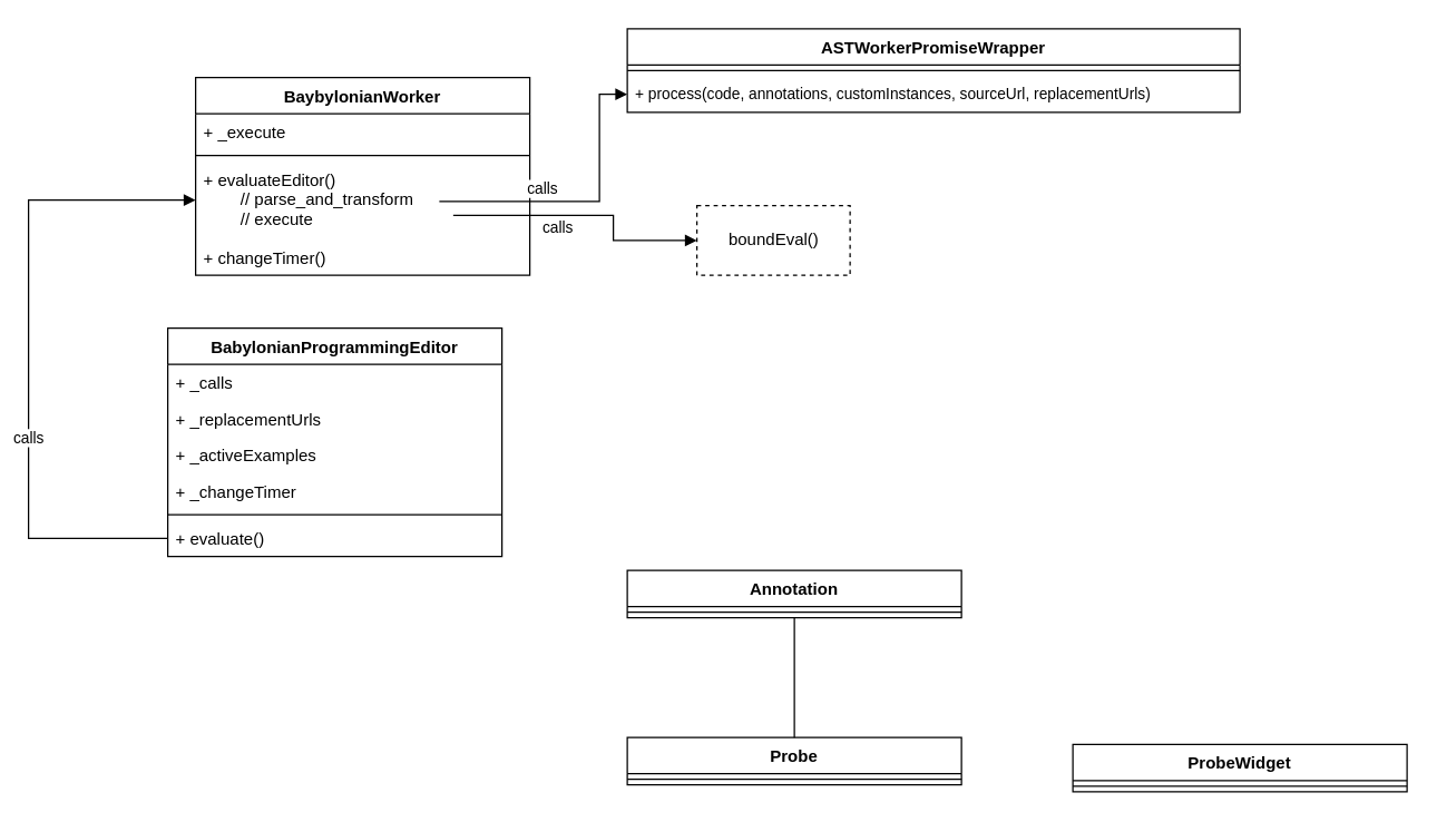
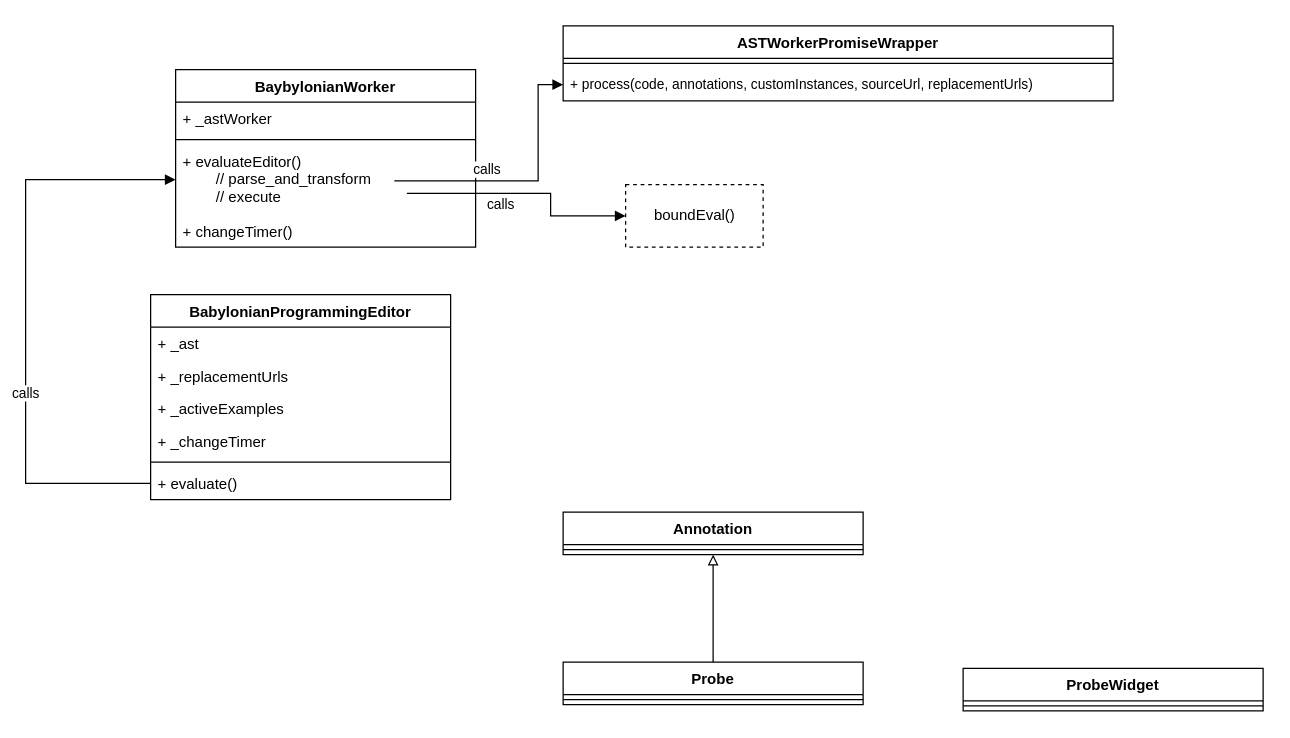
  <mxCell id="0" />
  <mxCell id="1" parent="0" />
  <mxCell id="2" value="BabylonianProgrammingEditor" style="swimlane;fontStyle=1;align=center;verticalAlign=top;childLayout=stackLayout;horizontal=1;startSize=26;horizontalStack=0;resizeParent=1;resizeParentMax=0;resizeLast=0;collapsible=1;marginBottom=0;" vertex="1" parent="1"><mxGeometry x="120" y="235" width="240" height="164" as="geometry" /></mxCell>
- <mxCell id="3" value="+ _calls" style="text;strokeColor=none;fillColor=none;align=left;verticalAlign=top;spacingLeft=4;spacingRight=4;overflow=hidden;rotatable=0;points=[[0,0.5],[1,0.5]];portConstraint=eastwest;" vertex="1" parent="2"><mxGeometry y="26" width="240" height="26" as="geometry" /></mxCell>
+ <mxCell id="3" value="+ _ast" style="text;strokeColor=none;fillColor=none;align=left;verticalAlign=top;spacingLeft=4;spacingRight=4;overflow=hidden;rotatable=0;points=[[0,0.5],[1,0.5]];portConstraint=eastwest;" vertex="1" parent="2"><mxGeometry y="26" width="240" height="26" as="geometry" /></mxCell>
  <mxCell id="4" value="+ _replacementUrls" style="text;strokeColor=none;fillColor=none;align=left;verticalAlign=top;spacingLeft=4;spacingRight=4;overflow=hidden;rotatable=0;points=[[0,0.5],[1,0.5]];portConstraint=eastwest;" vertex="1" parent="2"><mxGeometry y="52" width="240" height="26" as="geometry" /></mxCell>
  <mxCell id="5" value="+ _activeExamples" style="text;strokeColor=none;fillColor=none;align=left;verticalAlign=top;spacingLeft=4;spacingRight=4;overflow=hidden;rotatable=0;points=[[0,0.5],[1,0.5]];portConstraint=eastwest;" vertex="1" parent="2"><mxGeometry y="78" width="240" height="26" as="geometry" /></mxCell>
  <mxCell id="6" value="+ _changeTimer" style="text;strokeColor=none;fillColor=none;align=left;verticalAlign=top;spacingLeft=4;spacingRight=4;overflow=hidden;rotatable=0;points=[[0,0.5],[1,0.5]];portConstraint=eastwest;" vertex="1" parent="2"><mxGeometry y="104" width="240" height="26" as="geometry" /></mxCell>
  <mxCell id="7" value="" style="line;strokeWidth=1;fillColor=none;align=left;verticalAlign=middle;spacingTop=-1;spacingLeft=3;spacingRight=3;rotatable=0;labelPosition=right;points=[];portConstraint=eastwest;" vertex="1" parent="2"><mxGeometry y="130" width="240" height="8" as="geometry" /></mxCell>
  <mxCell id="8" value="+ evaluate()" style="text;strokeColor=none;fillColor=none;align=left;verticalAlign=top;spacingLeft=4;spacingRight=4;overflow=hidden;rotatable=0;points=[[0,0.5],[1,0.5]];portConstraint=eastwest;" vertex="1" parent="2"><mxGeometry y="138" width="240" height="26" as="geometry" /></mxCell>
  <mxCell id="9" value="Probe" style="swimlane;fontStyle=1;align=center;verticalAlign=top;childLayout=stackLayout;horizontal=1;startSize=26;horizontalStack=0;resizeParent=1;resizeParentMax=0;resizeLast=0;collapsible=1;marginBottom=0;" vertex="1" parent="1"><mxGeometry x="450" y="529" width="240" height="34" as="geometry" /></mxCell>
  <mxCell id="10" value="" style="line;strokeWidth=1;fillColor=none;align=left;verticalAlign=middle;spacingTop=-1;spacingLeft=3;spacingRight=3;rotatable=0;labelPosition=right;points=[];portConstraint=eastwest;" vertex="1" parent="9"><mxGeometry y="26" width="240" height="8" as="geometry" /></mxCell>
  <mxCell id="11" value="ProbeWidget" style="swimlane;fontStyle=1;align=center;verticalAlign=top;childLayout=stackLayout;horizontal=1;startSize=26;horizontalStack=0;resizeParent=1;resizeParentMax=0;resizeLast=0;collapsible=1;marginBottom=0;" vertex="1" parent="1"><mxGeometry x="770" y="534" width="240" height="34" as="geometry" /></mxCell>
  <mxCell id="12" value="" style="line;strokeWidth=1;fillColor=none;align=left;verticalAlign=middle;spacingTop=-1;spacingLeft=3;spacingRight=3;rotatable=0;labelPosition=right;points=[];portConstraint=eastwest;" vertex="1" parent="11"><mxGeometry y="26" width="240" height="8" as="geometry" /></mxCell>
  <mxCell id="13" value="BaybylonianWorker" style="swimlane;fontStyle=1;align=center;verticalAlign=top;childLayout=stackLayout;horizontal=1;startSize=26;horizontalStack=0;resizeParent=1;resizeParentMax=0;resizeLast=0;collapsible=1;marginBottom=0;" vertex="1" parent="1"><mxGeometry x="140" y="55" width="240" height="142" as="geometry" /></mxCell>
- <mxCell id="14" value="+ _execute" style="text;strokeColor=none;fillColor=none;align=left;verticalAlign=top;spacingLeft=4;spacingRight=4;overflow=hidden;rotatable=0;points=[[0,0.5],[1,0.5]];portConstraint=eastwest;" vertex="1" parent="13"><mxGeometry y="26" width="240" height="26" as="geometry" /></mxCell>
+ <mxCell id="14" value="+ _astWorker" style="text;strokeColor=none;fillColor=none;align=left;verticalAlign=top;spacingLeft=4;spacingRight=4;overflow=hidden;rotatable=0;points=[[0,0.5],[1,0.5]];portConstraint=eastwest;" vertex="1" parent="13"><mxGeometry y="26" width="240" height="26" as="geometry" /></mxCell>
  <mxCell id="15" value="" style="line;strokeWidth=1;fillColor=none;align=left;verticalAlign=middle;spacingTop=-1;spacingLeft=3;spacingRight=3;rotatable=0;labelPosition=right;points=[];portConstraint=eastwest;" vertex="1" parent="13"><mxGeometry y="52" width="240" height="8" as="geometry" /></mxCell>
  <mxCell id="16" value="+ evaluateEditor()&#10;        // parse_and_transform&#10;        // execute" style="text;strokeColor=none;fillColor=none;align=left;verticalAlign=top;spacingLeft=4;spacingRight=4;overflow=hidden;rotatable=0;points=[[0,0.5],[1,0.5]];portConstraint=eastwest;" vertex="1" parent="13"><mxGeometry y="60" width="240" height="56" as="geometry" /></mxCell>
  <mxCell id="17" value="+ changeTimer()" style="text;strokeColor=none;fillColor=none;align=left;verticalAlign=top;spacingLeft=4;spacingRight=4;overflow=hidden;rotatable=0;points=[[0,0.5],[1,0.5]];portConstraint=eastwest;" vertex="1" parent="13"><mxGeometry y="116" width="240" height="26" as="geometry" /></mxCell>
  <mxCell id="18" value="calls" style="html=1;verticalAlign=bottom;endArrow=block;rounded=0;edgeStyle=elbowEdgeStyle;exitX=0;exitY=0.5;exitDx=0;exitDy=0;" edge="1" parent="1" source="8" target="16"><mxGeometry x="-0.298" width="80" relative="1" as="geometry"><mxPoint x="130" y="375" as="sourcePoint" /><mxPoint x="130" y="396" as="targetPoint" /><Array as="points"><mxPoint x="20" y="255" /><mxPoint x="410" y="396" /><mxPoint x="530" y="365" /></Array><mxPoint as="offset" /></mxGeometry></mxCell>
  <mxCell id="19" value="Annotation" style="swimlane;fontStyle=1;align=center;verticalAlign=top;childLayout=stackLayout;horizontal=1;startSize=26;horizontalStack=0;resizeParent=1;resizeParentMax=0;resizeLast=0;collapsible=1;marginBottom=0;" vertex="1" parent="1"><mxGeometry x="450" y="409" width="240" height="34" as="geometry" /></mxCell>
  <mxCell id="20" value="" style="line;strokeWidth=1;fillColor=none;align=left;verticalAlign=middle;spacingTop=-1;spacingLeft=3;spacingRight=3;rotatable=0;labelPosition=right;points=[];portConstraint=eastwest;" vertex="1" parent="19"><mxGeometry y="26" width="240" height="8" as="geometry" /></mxCell>
- <mxCell id="21" style="edgeStyle=orthogonalEdgeStyle;rounded=0;orthogonalLoop=1;jettySize=auto;html=1;endArrow=none;endFill=0;" edge="1" parent="1" source="9" target="19"><mxGeometry relative="1" as="geometry"><mxPoint x="171.36" y="479" as="targetPoint" /><mxPoint x="290" y="369" as="sourcePoint" /></mxGeometry></mxCell>
+ <mxCell id="21" style="edgeStyle=orthogonalEdgeStyle;rounded=0;orthogonalLoop=1;jettySize=auto;html=1;endArrow=block;endFill=0;" edge="1" parent="1" source="9" target="19"><mxGeometry relative="1" as="geometry"><mxPoint x="171.36" y="479" as="targetPoint" /><mxPoint x="290" y="369" as="sourcePoint" /></mxGeometry></mxCell>
  <mxCell id="22" value="boundEval()" style="html=1;dashed=1;" vertex="1" parent="1"><mxGeometry x="500" y="147" width="110" height="50" as="geometry" /></mxCell>
  <mxCell id="23" value="ASTWorkerPromiseWrapper" style="swimlane;fontStyle=1;align=center;verticalAlign=top;childLayout=stackLayout;horizontal=1;startSize=26;horizontalStack=0;resizeParent=1;resizeParentMax=0;resizeLast=0;collapsible=1;marginBottom=0;" vertex="1" parent="1"><mxGeometry x="450" y="20" width="440" height="60" as="geometry" /></mxCell>
  <mxCell id="24" value="" style="line;strokeWidth=1;fillColor=none;align=left;verticalAlign=middle;spacingTop=-1;spacingLeft=3;spacingRight=3;rotatable=0;labelPosition=right;points=[];portConstraint=eastwest;" vertex="1" parent="23"><mxGeometry y="26" width="440" height="8" as="geometry" /></mxCell>
  <mxCell id="25" value="+ process(code, annotations, customInstances, sourceUrl, replacementUrls)" style="text;strokeColor=none;fillColor=none;align=left;verticalAlign=top;spacingLeft=4;spacingRight=4;overflow=hidden;rotatable=0;points=[[0,0.5],[1,0.5]];portConstraint=eastwest;fontSize=11;" vertex="1" parent="23"><mxGeometry y="34" width="440" height="26" as="geometry" /></mxCell>
  <mxCell id="26" value="calls" style="html=1;verticalAlign=bottom;endArrow=block;rounded=0;edgeStyle=elbowEdgeStyle;" edge="1" parent="1" target="25"><mxGeometry x="-0.298" width="80" relative="1" as="geometry"><mxPoint x="315" y="144" as="sourcePoint" /><mxPoint x="150" y="153" as="targetPoint" /><Array as="points"><mxPoint x="430" y="115" /><mxPoint x="420" y="406" /><mxPoint x="540" y="375" /></Array><mxPoint as="offset" /></mxGeometry></mxCell>
  <mxCell id="27" value="calls" style="html=1;verticalAlign=bottom;endArrow=block;rounded=0;edgeStyle=elbowEdgeStyle;entryX=0;entryY=0.5;entryDx=0;entryDy=0;" edge="1" parent="1" target="22"><mxGeometry x="-0.223" y="-18" width="80" relative="1" as="geometry"><mxPoint x="325" y="154" as="sourcePoint" /><mxPoint x="460" y="77" as="targetPoint" /><Array as="points"><mxPoint x="440" y="125" /><mxPoint x="430" y="416" /><mxPoint x="550" y="385" /></Array><mxPoint as="offset" /></mxGeometry></mxCell>
